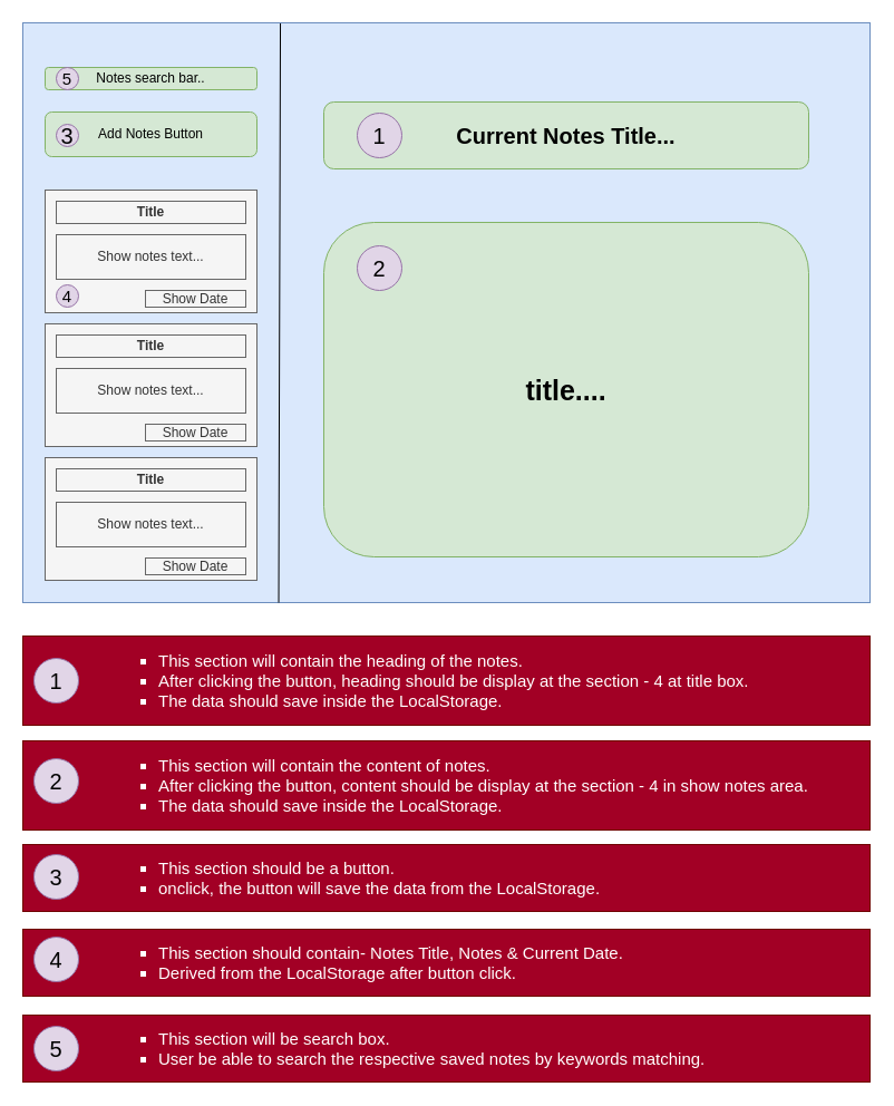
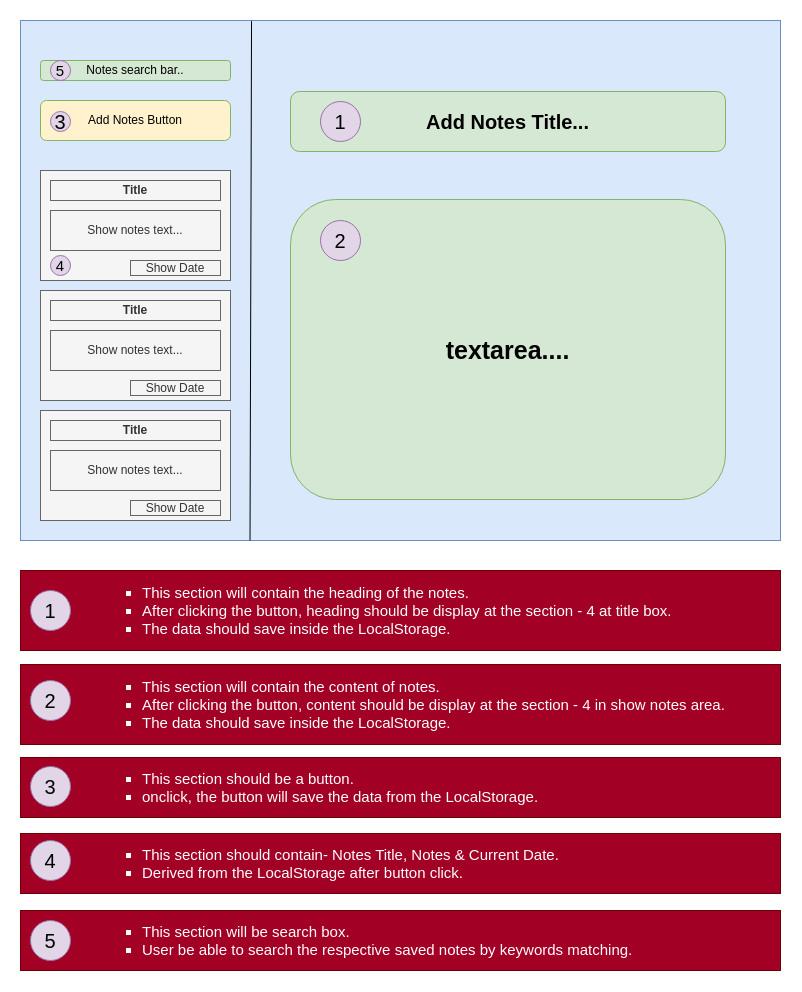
  <mxCell id="0" />
  <mxCell id="1" parent="0" />
  <mxCell id="2" value="" style="rounded=0;whiteSpace=wrap;html=1;fillColor=#dae8fc;strokeColor=#6c8ebf;" parent="1" vertex="1"><mxGeometry x="20" y="20" width="760" height="520" as="geometry" /></mxCell>
  <mxCell id="3" value="" style="endArrow=none;html=1;rounded=0;entryX=0.304;entryY=0.001;entryDx=0;entryDy=0;entryPerimeter=0;exitX=0.302;exitY=1;exitDx=0;exitDy=0;exitPerimeter=0;" parent="1" source="2" target="2" edge="1"><mxGeometry width="50" height="50" relative="1" as="geometry"><mxPoint x="380" y="290" as="sourcePoint" /><mxPoint x="430" y="240" as="targetPoint" /></mxGeometry></mxCell>
- <mxCell id="4" value="&lt;font color=&quot;#000000&quot;&gt;Add Notes Button&lt;/font&gt;" style="rounded=1;whiteSpace=wrap;html=1;fillColor=#d5e8d4;strokeColor=#82b366;" parent="1" vertex="1"><mxGeometry x="40" y="100" width="190" height="40" as="geometry" /></mxCell>
+ <mxCell id="4" value="&lt;font color=&quot;#000000&quot;&gt;Add Notes Button&lt;/font&gt;" style="rounded=1;whiteSpace=wrap;html=1;fillColor=#fff2cc;strokeColor=#82b366;" parent="1" vertex="1"><mxGeometry x="40" y="100" width="190" height="40" as="geometry" /></mxCell>
  <mxCell id="5" value="&lt;font color=&quot;#000000&quot;&gt;Notes search bar..&lt;/font&gt;" style="rounded=1;whiteSpace=wrap;html=1;fillColor=#d5e8d4;strokeColor=#82b366;" parent="1" vertex="1"><mxGeometry x="40" y="60" width="190" height="20" as="geometry" /></mxCell>
  <mxCell id="6" value="" style="rounded=0;whiteSpace=wrap;html=1;fillColor=#f5f5f5;strokeColor=#666666;fontColor=#333333;" parent="1" vertex="1"><mxGeometry x="40" y="170" width="190" height="110" as="geometry" /></mxCell>
- <mxCell id="7" value="&lt;b&gt;&lt;font style=&quot;font-size: 20px&quot; color=&quot;#000000&quot;&gt;Current Notes Title...&lt;/font&gt;&lt;/b&gt;" style="rounded=1;whiteSpace=wrap;html=1;fillColor=#d5e8d4;strokeColor=#82b366;" parent="1" vertex="1"><mxGeometry x="290" y="91" width="435" height="60" as="geometry" /></mxCell>
- <mxCell id="8" value="&lt;b&gt;&lt;font style=&quot;font-size: 25px&quot; color=&quot;#000000&quot;&gt;title....&lt;/font&gt;&lt;/b&gt;" style="rounded=1;whiteSpace=wrap;html=1;fillColor=#d5e8d4;strokeColor=#82b366;" parent="1" vertex="1"><mxGeometry x="290" y="199" width="435" height="300" as="geometry" /></mxCell>
+ <mxCell id="7" value="&lt;b&gt;&lt;font style=&quot;font-size: 20px&quot; color=&quot;#000000&quot;&gt;Add Notes Title...&lt;/font&gt;&lt;/b&gt;" style="rounded=1;whiteSpace=wrap;html=1;fillColor=#d5e8d4;strokeColor=#82b366;" parent="1" vertex="1"><mxGeometry x="290" y="91" width="435" height="60" as="geometry" /></mxCell>
+ <mxCell id="8" value="&lt;b&gt;&lt;font style=&quot;font-size: 25px&quot; color=&quot;#000000&quot;&gt;textarea....&lt;/font&gt;&lt;/b&gt;" style="rounded=1;whiteSpace=wrap;html=1;fillColor=#d5e8d4;strokeColor=#82b366;" parent="1" vertex="1"><mxGeometry x="290" y="199" width="435" height="300" as="geometry" /></mxCell>
  <mxCell id="9" value="&lt;b&gt;Title&lt;/b&gt;" style="rounded=0;whiteSpace=wrap;html=1;fillColor=#f5f5f5;strokeColor=#666666;fontColor=#333333;" parent="1" vertex="1"><mxGeometry x="50" y="180" width="170" height="20" as="geometry" /></mxCell>
  <mxCell id="10" value="Show notes text..." style="rounded=0;whiteSpace=wrap;html=1;fillColor=#f5f5f5;strokeColor=#666666;fontColor=#333333;" parent="1" vertex="1"><mxGeometry x="50" y="210" width="170" height="40" as="geometry" /></mxCell>
  <mxCell id="11" value="Show Date" style="rounded=0;whiteSpace=wrap;html=1;fillColor=#f5f5f5;strokeColor=#666666;fontColor=#333333;" parent="1" vertex="1"><mxGeometry x="130" y="260" width="90" height="15" as="geometry" /></mxCell>
  <mxCell id="12" value="" style="rounded=0;whiteSpace=wrap;html=1;fillColor=#f5f5f5;strokeColor=#666666;fontColor=#333333;" parent="1" vertex="1"><mxGeometry x="40" y="290" width="190" height="110" as="geometry" /></mxCell>
  <mxCell id="13" value="&lt;b&gt;Title&lt;/b&gt;" style="rounded=0;whiteSpace=wrap;html=1;fillColor=#f5f5f5;strokeColor=#666666;fontColor=#333333;" parent="1" vertex="1"><mxGeometry x="50" y="300" width="170" height="20" as="geometry" /></mxCell>
  <mxCell id="14" value="Show notes text..." style="rounded=0;whiteSpace=wrap;html=1;fillColor=#f5f5f5;strokeColor=#666666;fontColor=#333333;" parent="1" vertex="1"><mxGeometry x="50" y="330" width="170" height="40" as="geometry" /></mxCell>
  <mxCell id="15" value="Show Date" style="rounded=0;whiteSpace=wrap;html=1;fillColor=#f5f5f5;strokeColor=#666666;fontColor=#333333;" parent="1" vertex="1"><mxGeometry x="130" y="380" width="90" height="15" as="geometry" /></mxCell>
  <mxCell id="16" value="" style="rounded=0;whiteSpace=wrap;html=1;fillColor=#f5f5f5;strokeColor=#666666;fontColor=#333333;" parent="1" vertex="1"><mxGeometry x="40" y="410" width="190" height="110" as="geometry" /></mxCell>
  <mxCell id="17" value="&lt;b&gt;Title&lt;/b&gt;" style="rounded=0;whiteSpace=wrap;html=1;fillColor=#f5f5f5;strokeColor=#666666;fontColor=#333333;" parent="1" vertex="1"><mxGeometry x="50" y="420" width="170" height="20" as="geometry" /></mxCell>
  <mxCell id="18" value="Show notes text..." style="rounded=0;whiteSpace=wrap;html=1;fillColor=#f5f5f5;strokeColor=#666666;fontColor=#333333;" parent="1" vertex="1"><mxGeometry x="50" y="450" width="170" height="40" as="geometry" /></mxCell>
  <mxCell id="19" value="Show Date" style="rounded=0;whiteSpace=wrap;html=1;fillColor=#f5f5f5;strokeColor=#666666;fontColor=#333333;" parent="1" vertex="1"><mxGeometry x="130" y="500" width="90" height="15" as="geometry" /></mxCell>
  <mxCell id="20" value="&lt;font color=&quot;#000000&quot;&gt;1&lt;/font&gt;" style="ellipse;whiteSpace=wrap;html=1;aspect=fixed;fontSize=20;fillColor=#e1d5e7;strokeColor=#9673a6;" parent="1" vertex="1"><mxGeometry x="320" y="101" width="40" height="40" as="geometry" /></mxCell>
  <mxCell id="21" value="&lt;font color=&quot;#000000&quot;&gt;2&lt;/font&gt;" style="ellipse;whiteSpace=wrap;html=1;aspect=fixed;fontSize=20;fillColor=#e1d5e7;strokeColor=#9673a6;" parent="1" vertex="1"><mxGeometry x="320" y="220" width="40" height="40" as="geometry" /></mxCell>
  <mxCell id="22" value="&lt;ul&gt;&lt;ul&gt;&lt;ul&gt;&lt;li&gt;This section will contain the heading of the notes.&lt;/li&gt;&lt;li&gt;After clicking the button, heading should be display at the section - 4 at title box.&lt;/li&gt;&lt;li&gt;The data should save inside the LocalStorage.&lt;/li&gt;&lt;/ul&gt;&lt;/ul&gt;&lt;/ul&gt;" style="rounded=0;whiteSpace=wrap;html=1;fontSize=15;align=left;fillColor=#a20025;strokeColor=#6F0000;fontColor=#ffffff;" parent="1" vertex="1"><mxGeometry x="20" y="570" width="760" height="80" as="geometry" /></mxCell>
  <mxCell id="23" value="&lt;font color=&quot;#000000&quot;&gt;1&lt;/font&gt;" style="ellipse;whiteSpace=wrap;html=1;aspect=fixed;fontSize=20;fillColor=#e1d5e7;strokeColor=#9673a6;" parent="1" vertex="1"><mxGeometry x="30" y="590" width="40" height="40" as="geometry" /></mxCell>
  <mxCell id="24" value="&lt;font color=&quot;#000000&quot;&gt;4&lt;/font&gt;" style="ellipse;whiteSpace=wrap;html=1;aspect=fixed;fontSize=15;fillColor=#e1d5e7;strokeColor=#9673a6;" parent="1" vertex="1"><mxGeometry x="50" y="255" width="20" height="20" as="geometry" /></mxCell>
  <mxCell id="25" value="&lt;font color=&quot;#000000&quot;&gt;3&lt;/font&gt;" style="ellipse;whiteSpace=wrap;html=1;aspect=fixed;fontSize=20;fillColor=#e1d5e7;strokeColor=#9673a6;" parent="1" vertex="1"><mxGeometry x="50" y="111" width="20" height="20" as="geometry" /></mxCell>
  <mxCell id="26" value="&lt;font color=&quot;#000000&quot;&gt;5&lt;/font&gt;" style="ellipse;whiteSpace=wrap;html=1;aspect=fixed;fontSize=15;fillColor=#e1d5e7;strokeColor=#9673a6;" parent="1" vertex="1"><mxGeometry x="50" y="60" width="20" height="20" as="geometry" /></mxCell>
  <mxCell id="27" value="&lt;ul&gt;&lt;ul&gt;&lt;ul&gt;&lt;li&gt;This section will contain the content of notes.&lt;/li&gt;&lt;li&gt;After clicking the button, content should be display at the section - 4 in show notes area.&lt;/li&gt;&lt;li&gt;The data should save inside the LocalStorage.&lt;/li&gt;&lt;/ul&gt;&lt;/ul&gt;&lt;/ul&gt;" style="rounded=0;whiteSpace=wrap;html=1;fontSize=15;align=left;fillColor=#a20025;strokeColor=#6F0000;fontColor=#ffffff;" parent="1" vertex="1"><mxGeometry x="20" y="664" width="760" height="80" as="geometry" /></mxCell>
  <mxCell id="28" value="&lt;font color=&quot;#000000&quot;&gt;2&lt;/font&gt;" style="ellipse;whiteSpace=wrap;html=1;aspect=fixed;fontSize=20;fillColor=#e1d5e7;strokeColor=#9673a6;" parent="1" vertex="1"><mxGeometry x="30" y="680" width="40" height="40" as="geometry" /></mxCell>
  <mxCell id="29" value="&lt;ul&gt;&lt;ul&gt;&lt;ul&gt;&lt;li&gt;This section should be a button.&lt;/li&gt;&lt;li&gt;onclick, the button will save the data from the LocalStorage.&lt;/li&gt;&lt;/ul&gt;&lt;/ul&gt;&lt;/ul&gt;" style="rounded=0;whiteSpace=wrap;html=1;fontSize=15;align=left;fillColor=#a20025;strokeColor=#6F0000;fontColor=#ffffff;" parent="1" vertex="1"><mxGeometry x="20" y="757" width="760" height="60" as="geometry" /></mxCell>
  <mxCell id="30" value="&lt;font color=&quot;#000000&quot;&gt;3&lt;/font&gt;" style="ellipse;whiteSpace=wrap;html=1;aspect=fixed;fontSize=20;fillColor=#e1d5e7;strokeColor=#9673a6;" parent="1" vertex="1"><mxGeometry x="30" y="766" width="40" height="40" as="geometry" /></mxCell>
  <mxCell id="31" value="&lt;ul&gt;&lt;ul&gt;&lt;ul&gt;&lt;li&gt;This section should contain- Notes Title, Notes &amp;amp; Current Date.&lt;/li&gt;&lt;li&gt;Derived from the LocalStorage after button click.&lt;/li&gt;&lt;/ul&gt;&lt;/ul&gt;&lt;/ul&gt;" style="rounded=0;whiteSpace=wrap;html=1;fontSize=15;align=left;fillColor=#a20025;strokeColor=#6F0000;fontColor=#ffffff;" parent="1" vertex="1"><mxGeometry x="20" y="833" width="760" height="60" as="geometry" /></mxCell>
  <mxCell id="32" value="&lt;font color=&quot;#000000&quot;&gt;4&lt;/font&gt;" style="ellipse;whiteSpace=wrap;html=1;aspect=fixed;fontSize=20;fillColor=#e1d5e7;strokeColor=#9673a6;" parent="1" vertex="1"><mxGeometry x="30" y="840" width="40" height="40" as="geometry" /></mxCell>
  <mxCell id="33" value="&lt;ul&gt;&lt;ul&gt;&lt;ul&gt;&lt;li&gt;This section will be search box.&lt;/li&gt;&lt;li&gt;User be able to search the respective saved notes by keywords matching.&lt;/li&gt;&lt;/ul&gt;&lt;/ul&gt;&lt;/ul&gt;" style="rounded=0;whiteSpace=wrap;html=1;fontSize=15;align=left;fillColor=#a20025;strokeColor=#6F0000;fontColor=#ffffff;" parent="1" vertex="1"><mxGeometry x="20" y="910" width="760" height="60" as="geometry" /></mxCell>
  <mxCell id="34" value="&lt;font color=&quot;#000000&quot;&gt;5&lt;/font&gt;" style="ellipse;whiteSpace=wrap;html=1;aspect=fixed;fontSize=20;fillColor=#e1d5e7;strokeColor=#9673a6;" parent="1" vertex="1"><mxGeometry x="30" y="920" width="40" height="40" as="geometry" /></mxCell>
